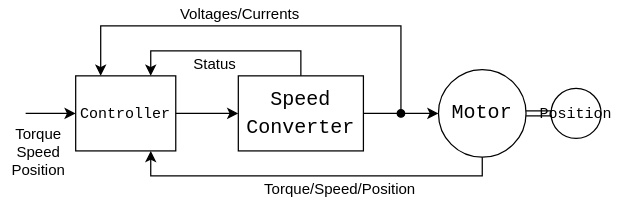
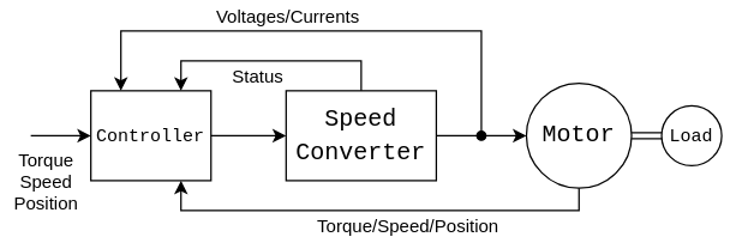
  <mxCell id="0" />
  <mxCell id="1" parent="0" />
  <mxCell id="2" style="edgeStyle=orthogonalEdgeStyle;rounded=0;orthogonalLoop=1;jettySize=auto;html=1;exitX=1;exitY=0.5;exitDx=0;exitDy=0;entryX=0;entryY=0.5;entryDx=0;entryDy=0;" edge="1" parent="1" source="3" target="7"><mxGeometry relative="1" as="geometry" /></mxCell>
  <mxCell id="3" value="&lt;font style=&quot;font-size: 12px&quot; face=&quot;Courier New&quot;&gt;Controller&lt;/font&gt;" style="rounded=0;whiteSpace=wrap;html=1;fillColor=none;" vertex="1" parent="1"><mxGeometry x="60" y="60" width="80" height="60" as="geometry" /></mxCell>
  <mxCell id="4" style="edgeStyle=orthogonalEdgeStyle;rounded=0;orthogonalLoop=1;jettySize=auto;html=1;exitX=1;exitY=0.5;exitDx=0;exitDy=0;entryX=0;entryY=0.5;entryDx=0;entryDy=0;" edge="1" parent="1" source="7" target="10"><mxGeometry relative="1" as="geometry" /></mxCell>
  <mxCell id="5" style="edgeStyle=orthogonalEdgeStyle;rounded=0;orthogonalLoop=1;jettySize=auto;html=1;exitX=0.5;exitY=0;exitDx=0;exitDy=0;entryX=0.75;entryY=0;entryDx=0;entryDy=0;" edge="1" parent="1" source="7" target="3"><mxGeometry relative="1" as="geometry" /></mxCell>
  <mxCell id="6" value="Status" style="text;html=1;resizable=0;points=[];align=center;verticalAlign=middle;labelBackgroundColor=#ffffff;" vertex="1" connectable="0" parent="5"><mxGeometry x="-0.071" y="-1" relative="1" as="geometry"><mxPoint x="-15.5" y="11" as="offset" /></mxGeometry></mxCell>
  <mxCell id="7" value="&lt;div style=&quot;font-size: 16px&quot;&gt;&lt;font style=&quot;font-size: 16px&quot; face=&quot;Courier New&quot;&gt;Speed&lt;/font&gt;&lt;/div&gt;&lt;div style=&quot;font-size: 16px&quot;&gt;&lt;font style=&quot;font-size: 16px&quot; face=&quot;Courier New&quot;&gt;Converter&lt;br&gt;&lt;/font&gt;&lt;/div&gt;" style="rounded=0;whiteSpace=wrap;html=1;fillColor=none;" vertex="1" parent="1"><mxGeometry x="190" y="60" width="100" height="60" as="geometry" /></mxCell>
  <mxCell id="8" style="edgeStyle=orthogonalEdgeStyle;rounded=0;orthogonalLoop=1;jettySize=auto;html=1;exitX=0.5;exitY=1;exitDx=0;exitDy=0;entryX=0.75;entryY=1;entryDx=0;entryDy=0;" edge="1" parent="1" source="10" target="3"><mxGeometry relative="1" as="geometry"><mxPoint x="320" y="160" as="targetPoint" /><Array as="points"><mxPoint x="385" y="140" /><mxPoint x="120" y="140" /></Array></mxGeometry></mxCell>
  <mxCell id="9" value="Torque/Speed/Position" style="text;html=1;resizable=0;points=[];align=center;verticalAlign=middle;labelBackgroundColor=#ffffff;" vertex="1" connectable="0" parent="8"><mxGeometry x="-0.184" relative="1" as="geometry"><mxPoint x="-7.5" y="10" as="offset" /></mxGeometry></mxCell>
  <mxCell id="10" value="&lt;font style=&quot;font-size: 16px&quot; face=&quot;Courier New&quot;&gt;Motor&lt;/font&gt;" style="ellipse;whiteSpace=wrap;html=1;aspect=fixed;fillColor=none;" vertex="1" parent="1"><mxGeometry x="350" y="55" width="70" height="70" as="geometry" /></mxCell>
- <mxCell id="11" value="&lt;font face=&quot;Courier New&quot;&gt;Position&lt;/font&gt;" style="ellipse;whiteSpace=wrap;html=1;aspect=fixed;fillColor=none;" vertex="1" parent="1"><mxGeometry x="440" y="70" width="40" height="40" as="geometry" /></mxCell>
+ <mxCell id="11" value="&lt;font face=&quot;Courier New&quot;&gt;Load&lt;/font&gt;" style="ellipse;whiteSpace=wrap;html=1;aspect=fixed;fillColor=none;" vertex="1" parent="1"><mxGeometry x="440" y="70" width="40" height="40" as="geometry" /></mxCell>
  <mxCell id="12" value="" style="endArrow=none;html=1;exitX=0.99;exitY=0.403;exitDx=0;exitDy=0;exitPerimeter=0;" edge="1" parent="1"><mxGeometry width="50" height="50" relative="1" as="geometry"><mxPoint x="420" y="88" as="sourcePoint" /><mxPoint x="440" y="88" as="targetPoint" /></mxGeometry></mxCell>
  <mxCell id="13" value="" style="endArrow=none;html=1;exitX=0.99;exitY=0.403;exitDx=0;exitDy=0;exitPerimeter=0;" edge="1" parent="1"><mxGeometry width="50" height="50" relative="1" as="geometry"><mxPoint x="420" y="92" as="sourcePoint" /><mxPoint x="440" y="92" as="targetPoint" /></mxGeometry></mxCell>
  <mxCell id="14" value="" style="endArrow=classic;html=1;entryX=0.25;entryY=0;entryDx=0;entryDy=0;rounded=0;edgeStyle=orthogonalEdgeStyle;startArrow=oval;startFill=1;" edge="1" parent="1" target="3"><mxGeometry width="50" height="50" relative="1" as="geometry"><mxPoint x="320" y="90" as="sourcePoint" /><mxPoint x="310" y="-40" as="targetPoint" /><Array as="points"><mxPoint x="320" y="20" /><mxPoint x="80" y="20" /></Array></mxGeometry></mxCell>
  <mxCell id="15" value="Voltages/Currents" style="text;html=1;resizable=0;points=[];align=center;verticalAlign=middle;labelBackgroundColor=#ffffff;" vertex="1" connectable="0" parent="14"><mxGeometry x="0.127" relative="1" as="geometry"><mxPoint x="-2.5" y="-10" as="offset" /></mxGeometry></mxCell>
  <mxCell id="16" value="" style="endArrow=classic;html=1;entryX=0;entryY=0.5;entryDx=0;entryDy=0;" edge="1" parent="1" target="3"><mxGeometry width="50" height="50" relative="1" as="geometry"><mxPoint x="20" y="90" as="sourcePoint" /><mxPoint x="20" y="70" as="targetPoint" /></mxGeometry></mxCell>
  <mxCell id="17" value="&lt;div&gt;Torque&lt;/div&gt;&lt;div&gt;Speed&lt;/div&gt;&lt;div&gt;Position&lt;br&gt;&lt;/div&gt;" style="text;html=1;resizable=0;points=[];align=center;verticalAlign=middle;labelBackgroundColor=#ffffff;" vertex="1" connectable="0" parent="16"><mxGeometry x="-0.531" relative="1" as="geometry"><mxPoint x="0.5" y="30" as="offset" /></mxGeometry></mxCell>
